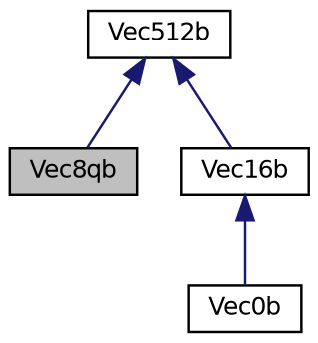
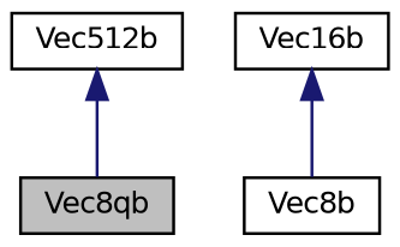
  digraph {
    node [color=black fillcolor=white fontname=Helvetica fontsize=10 shape=record style=filled]
    edge [color=midnightblue dir=back fontname=Helvetica fontsize=10 labelfontname=Helvetica labelfontsize=10 style=solid]
    n1 [fillcolor=grey75 fontcolor=black height=0.2 label=Vec8qb width=0.4]
-   n2 [height=0.2 label=Vec0b width=0.4]
+   n2 [height=0.2 label=Vec8b width=0.4]
    n3 [height=0.2 label=Vec16b width=0.4]
    n4 [height=0.2 label=Vec512b width=0.4]
    n3 -> n2
    n4 -> n1
-   n4 -> n3
  }
